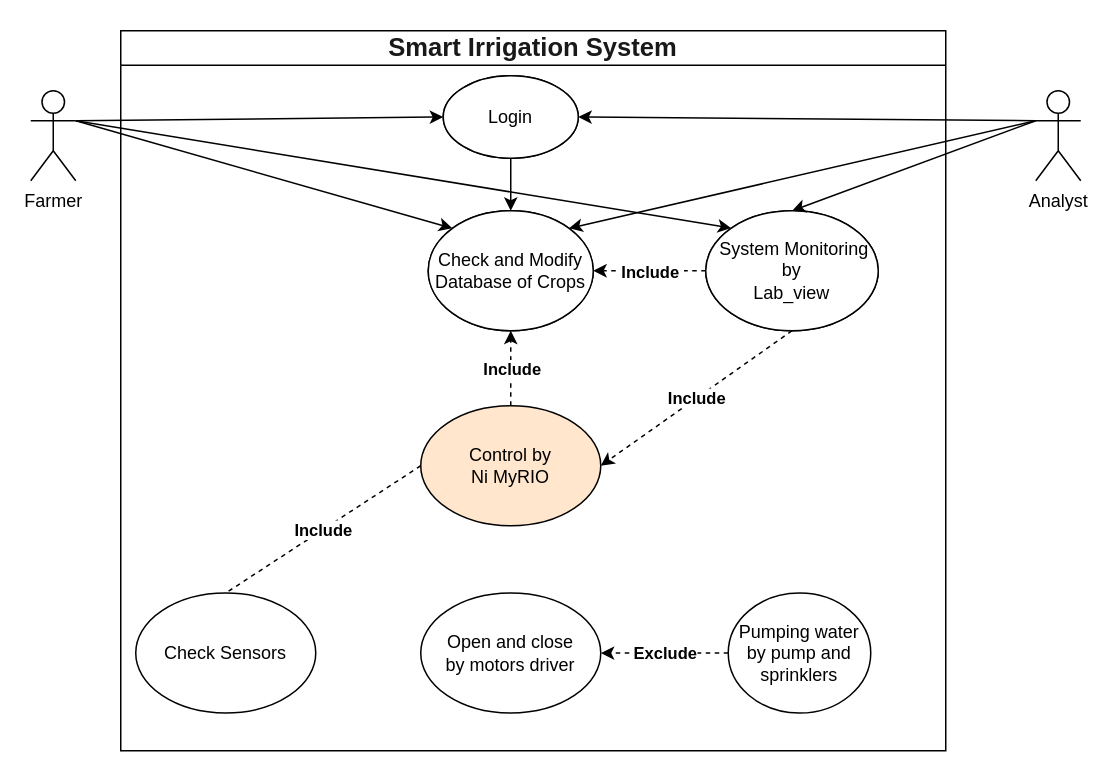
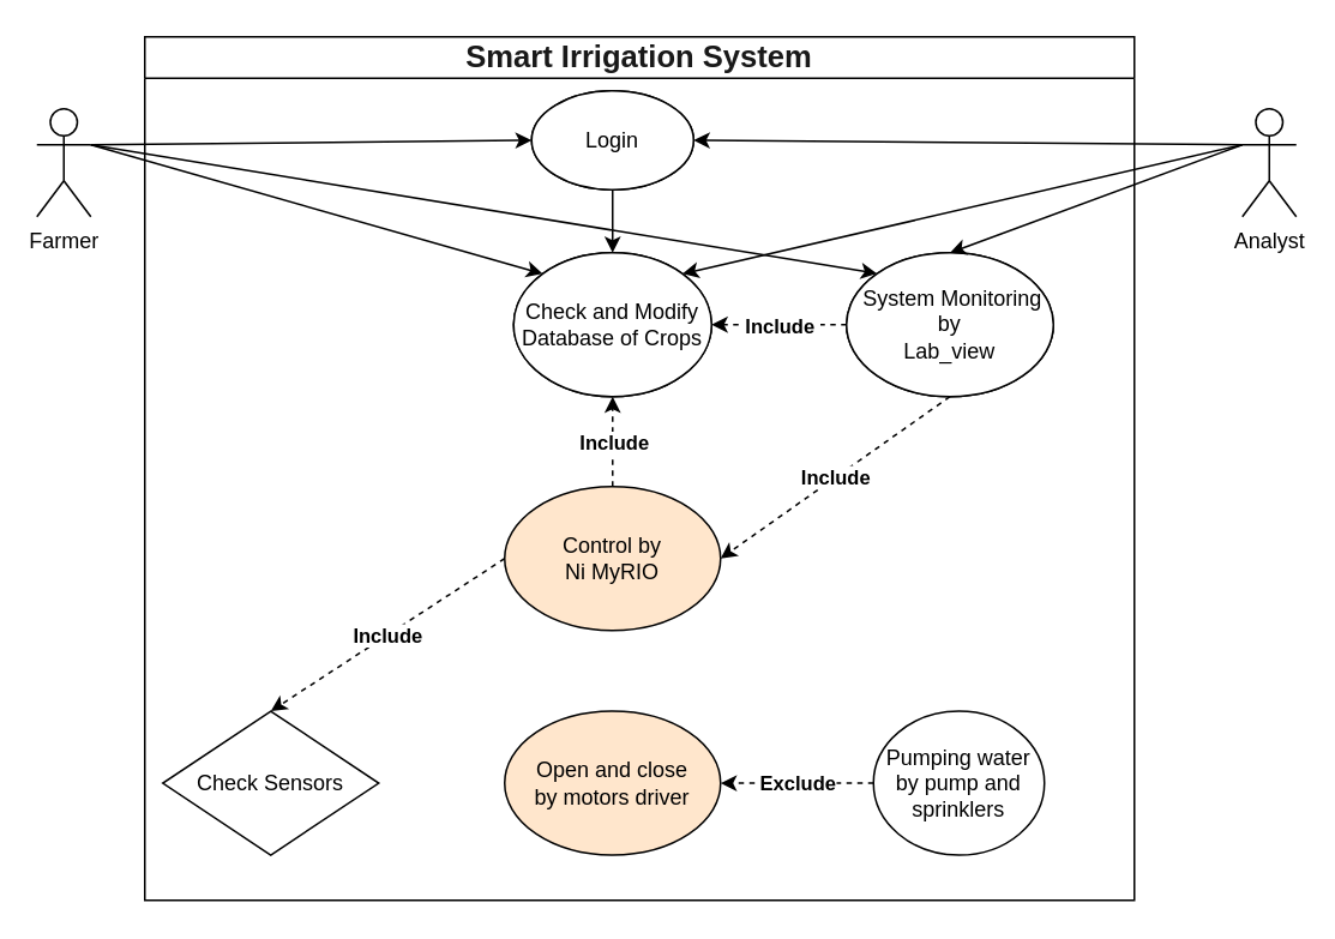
  <mxCell id="0" />
  <mxCell id="1" parent="0" />
- <mxCell id="2" value="Open and close&lt;br&gt;by motors driver" style="ellipse;whiteSpace=wrap;html=1;" parent="1" vertex="1"><mxGeometry x="280" y="394.87" width="120" height="80" as="geometry" /></mxCell>
- <mxCell id="3" value="Check Sensors" style="ellipse;whiteSpace=wrap;html=1;" parent="1" vertex="1"><mxGeometry x="90" y="394.87" width="120" height="80" as="geometry" /></mxCell>
+ <mxCell id="2" value="Open and close&lt;br&gt;by motors driver" style="ellipse;whiteSpace=wrap;html=1;fillColor=#ffe6cc;" parent="1" vertex="1"><mxGeometry x="280" y="394.87" width="120" height="80" as="geometry" /></mxCell>
+ <mxCell id="3" value="Check Sensors" style="rhombus;whiteSpace=wrap;html=1;" parent="1" vertex="1"><mxGeometry x="90" y="394.87" width="120" height="80" as="geometry" /></mxCell>
  <mxCell id="4" value="Pumping water&lt;br&gt;by pump and&lt;br&gt;sprinklers" style="ellipse;whiteSpace=wrap;html=1;" parent="1" vertex="1"><mxGeometry x="485" y="394.87" width="95" height="80" as="geometry" /></mxCell>
  <mxCell id="5" value="Farmer" style="shape=umlActor;verticalLabelPosition=bottom;verticalAlign=top;html=1;outlineConnect=0;" vertex="1" parent="1"><mxGeometry x="20" y="60" width="30" height="60" as="geometry" /></mxCell>
  <mxCell id="6" value="Analyst" style="shape=umlActor;verticalLabelPosition=bottom;verticalAlign=top;html=1;outlineConnect=0;" vertex="1" parent="1"><mxGeometry x="690" y="60" width="30" height="60" as="geometry" /></mxCell>
  <mxCell id="7" value="&lt;span style=&quot;font-family:'Arial'; font-size:12.8pt; color:#191919;&quot;&gt;Smart Irrigation System&lt;/span&gt;" style="swimlane;whiteSpace=wrap;html=1;fontSize=14;" vertex="1" parent="1"><mxGeometry x="80" y="20" width="550" height="480" as="geometry" /></mxCell>
  <mxCell id="8" value="Control by&lt;br&gt;Ni MyRIO" style="ellipse;whiteSpace=wrap;html=1;fillColor=#ffe6cc;" parent="7" vertex="1"><mxGeometry x="200" y="250" width="120" height="80" as="geometry" /></mxCell>
  <mxCell id="9" value="Check and Modify&lt;br style=&quot;border-color: var(--border-color);&quot;&gt;Database of Crops" style="ellipse;whiteSpace=wrap;html=1;" vertex="1" parent="7"><mxGeometry x="205" y="120" width="110" height="80" as="geometry" /></mxCell>
  <mxCell id="10" value="" style="endArrow=classic;html=1;rounded=0;dashed=1;entryX=0.5;entryY=1;entryDx=0;entryDy=0;exitX=0.5;exitY=0;exitDx=0;exitDy=0;" edge="1" parent="7" source="8" target="9"><mxGeometry relative="1" as="geometry"><mxPoint x="120" y="160" as="sourcePoint" /><mxPoint x="205" y="150" as="targetPoint" /></mxGeometry></mxCell>
  <mxCell id="11" value="&amp;nbsp;Include&amp;nbsp;" style="edgeLabel;resizable=0;html=1;align=center;verticalAlign=middle;fontStyle=1" connectable="0" vertex="1" parent="10"><mxGeometry relative="1" as="geometry" /></mxCell>
  <mxCell id="12" value="&lt;span dir=&quot;RTL&quot;&gt;&lt;/span&gt;&lt;span dir=&quot;RTL&quot;&gt;&lt;/span&gt;&lt;span dir=&quot;RTL&quot;&gt;&lt;span dir=&quot;RTL&quot;&gt;&lt;/span&gt;&lt;span dir=&quot;RTL&quot;&gt;&lt;/span&gt;&amp;nbsp;&lt;/span&gt;&lt;span dir=&quot;RTL&quot;&gt;&lt;/span&gt;&lt;span dir=&quot;RTL&quot;&gt;&lt;/span&gt;&lt;span dir=&quot;RTL&quot;&gt;&lt;span dir=&quot;RTL&quot;&gt;&lt;/span&gt;&lt;span dir=&quot;RTL&quot;&gt;&lt;/span&gt;&amp;nbsp;&lt;/span&gt;&lt;span dir=&quot;RTL&quot;&gt;&lt;/span&gt;&lt;span dir=&quot;RTL&quot;&gt;&lt;/span&gt;&lt;span dir=&quot;RTL&quot;&gt;&lt;span dir=&quot;RTL&quot;&gt;&lt;/span&gt;&lt;span dir=&quot;RTL&quot;&gt;&lt;/span&gt;&amp;nbsp;System Monitoring by&lt;br&gt;&lt;/span&gt;Lab_view" style="ellipse;whiteSpace=wrap;html=1;" vertex="1" parent="7"><mxGeometry x="390" y="120" width="115" height="80" as="geometry" /></mxCell>
  <mxCell id="13" value="" style="endArrow=classic;html=1;rounded=0;dashed=1;entryX=1;entryY=0.5;entryDx=0;entryDy=0;exitX=0.5;exitY=1;exitDx=0;exitDy=0;" edge="1" parent="7" source="12" target="8"><mxGeometry relative="1" as="geometry"><mxPoint x="190" y="320" as="sourcePoint" /><mxPoint x="190" y="270" as="targetPoint" /></mxGeometry></mxCell>
  <mxCell id="14" value="&amp;nbsp;Include&amp;nbsp;" style="edgeLabel;resizable=0;html=1;align=center;verticalAlign=middle;fontStyle=1" connectable="0" vertex="1" parent="13"><mxGeometry relative="1" as="geometry" /></mxCell>
  <mxCell id="15" value="" style="endArrow=classic;html=1;rounded=0;dashed=1;entryX=1;entryY=0.5;entryDx=0;entryDy=0;exitX=0;exitY=0.5;exitDx=0;exitDy=0;" edge="1" parent="7" source="12" target="9"><mxGeometry relative="1" as="geometry"><mxPoint x="260" y="250" as="sourcePoint" /><mxPoint x="-1440" y="-285" as="targetPoint" /></mxGeometry></mxCell>
  <mxCell id="16" value="&amp;nbsp;Include&amp;nbsp;" style="edgeLabel;resizable=0;html=1;align=center;verticalAlign=middle;fontStyle=1" connectable="0" vertex="1" parent="15"><mxGeometry relative="1" as="geometry" /></mxCell>
  <mxCell id="17" value="Login" style="ellipse;whiteSpace=wrap;html=1;fontStyle=0" vertex="1" parent="7"><mxGeometry x="215" y="30" width="90" height="55" as="geometry" /></mxCell>
  <mxCell id="18" value="Check and Modify&lt;br style=&quot;border-color: var(--border-color);&quot;&gt;Database of Crops" style="ellipse;whiteSpace=wrap;html=1;" vertex="1" parent="7"><mxGeometry x="205" y="120" width="110" height="80" as="geometry" /></mxCell>
  <mxCell id="19" value="&lt;span dir=&quot;RTL&quot;&gt;&lt;/span&gt;&lt;span dir=&quot;RTL&quot;&gt;&lt;/span&gt;&lt;span dir=&quot;RTL&quot;&gt;&lt;span dir=&quot;RTL&quot;&gt;&lt;/span&gt;&lt;span dir=&quot;RTL&quot;&gt;&lt;/span&gt;&amp;nbsp;&lt;/span&gt;&lt;span dir=&quot;RTL&quot;&gt;&lt;/span&gt;&lt;span dir=&quot;RTL&quot;&gt;&lt;/span&gt;&lt;span dir=&quot;RTL&quot;&gt;&lt;span dir=&quot;RTL&quot;&gt;&lt;/span&gt;&lt;span dir=&quot;RTL&quot;&gt;&lt;/span&gt;&amp;nbsp;&lt;/span&gt;&lt;span dir=&quot;RTL&quot;&gt;&lt;/span&gt;&lt;span dir=&quot;RTL&quot;&gt;&lt;/span&gt;&lt;span dir=&quot;RTL&quot;&gt;&lt;span dir=&quot;RTL&quot;&gt;&lt;/span&gt;&lt;span dir=&quot;RTL&quot;&gt;&lt;/span&gt;&amp;nbsp;System Monitoring by&lt;br&gt;&lt;/span&gt;Lab_view" style="ellipse;whiteSpace=wrap;html=1;" vertex="1" parent="7"><mxGeometry x="390" y="120" width="115" height="80" as="geometry" /></mxCell>
  <mxCell id="20" value="Login" style="ellipse;whiteSpace=wrap;html=1;fontStyle=0" vertex="1" parent="1"><mxGeometry x="295" y="50" width="90" height="55" as="geometry" /></mxCell>
  <mxCell id="21" value="" style="endArrow=classic;html=1;rounded=0;exitX=0.5;exitY=1;exitDx=0;exitDy=0;entryX=0.5;entryY=0;entryDx=0;entryDy=0;" edge="1" parent="1" source="20" target="9"><mxGeometry width="50" height="50" relative="1" as="geometry"><mxPoint x="-1610" y="-500" as="sourcePoint" /><mxPoint x="-1610" y="-440" as="targetPoint" /></mxGeometry></mxCell>
- <mxCell id="22" value="" style="endArrow=none;html=1;rounded=0;dashed=1;entryX=0.5;entryY=0;entryDx=0;entryDy=0;exitX=0;exitY=0.5;exitDx=0;exitDy=0;" edge="1" parent="1" source="8" target="3"><mxGeometry relative="1" as="geometry"><mxPoint x="550" y="394.87" as="sourcePoint" /><mxPoint x="705" y="304.87" as="targetPoint" /></mxGeometry></mxCell>
+ <mxCell id="22" value="" style="endArrow=classic;html=1;rounded=0;dashed=1;entryX=0.5;entryY=0;entryDx=0;entryDy=0;exitX=0;exitY=0.5;exitDx=0;exitDy=0;" edge="1" parent="1" source="8" target="3"><mxGeometry relative="1" as="geometry"><mxPoint x="550" y="394.87" as="sourcePoint" /><mxPoint x="705" y="304.87" as="targetPoint" /></mxGeometry></mxCell>
  <mxCell id="23" value="Include" style="edgeLabel;resizable=0;html=1;align=center;verticalAlign=middle;fontStyle=1" connectable="0" vertex="1" parent="22"><mxGeometry relative="1" as="geometry" /></mxCell>
  <mxCell id="24" value="" style="endArrow=classic;html=1;rounded=0;dashed=1;entryX=1;entryY=0.5;entryDx=0;entryDy=0;exitX=0;exitY=0.5;exitDx=0;exitDy=0;" edge="1" parent="1" source="4" target="2"><mxGeometry relative="1" as="geometry"><mxPoint x="430" y="374.87" as="sourcePoint" /><mxPoint x="430" y="444.87" as="targetPoint" /></mxGeometry></mxCell>
  <mxCell id="25" value="Exclude" style="edgeLabel;resizable=0;html=1;align=center;verticalAlign=middle;fontStyle=1" connectable="0" vertex="1" parent="24"><mxGeometry relative="1" as="geometry" /></mxCell>
  <mxCell id="26" value="" style="endArrow=classic;html=1;rounded=0;exitX=1;exitY=0.333;exitDx=0;exitDy=0;exitPerimeter=0;entryX=0;entryY=0.5;entryDx=0;entryDy=0;" edge="1" parent="1" source="5" target="20"><mxGeometry width="50" height="50" relative="1" as="geometry"><mxPoint x="250" y="280" as="sourcePoint" /><mxPoint x="300" y="230" as="targetPoint" /></mxGeometry></mxCell>
  <mxCell id="27" value="" style="endArrow=classic;html=1;rounded=0;entryX=0;entryY=0;entryDx=0;entryDy=0;" edge="1" parent="1" target="9"><mxGeometry width="50" height="50" relative="1" as="geometry"><mxPoint x="50" y="80" as="sourcePoint" /><mxPoint x="170" y="160" as="targetPoint" /></mxGeometry></mxCell>
  <mxCell id="28" value="" style="endArrow=classic;html=1;rounded=0;entryX=0;entryY=0;entryDx=0;entryDy=0;" edge="1" parent="1" target="12"><mxGeometry width="50" height="50" relative="1" as="geometry"><mxPoint x="50" y="80" as="sourcePoint" /><mxPoint x="400" y="180" as="targetPoint" /></mxGeometry></mxCell>
  <mxCell id="29" value="" style="endArrow=classic;html=1;rounded=0;exitX=0;exitY=0.333;exitDx=0;exitDy=0;exitPerimeter=0;entryX=1;entryY=0.5;entryDx=0;entryDy=0;" edge="1" parent="1" source="6" target="20"><mxGeometry width="50" height="50" relative="1" as="geometry"><mxPoint x="350" y="230" as="sourcePoint" /><mxPoint x="400" y="180" as="targetPoint" /></mxGeometry></mxCell>
  <mxCell id="30" value="" style="endArrow=classic;html=1;rounded=0;exitX=0;exitY=0.333;exitDx=0;exitDy=0;exitPerimeter=0;entryX=0.5;entryY=0;entryDx=0;entryDy=0;" edge="1" parent="1" source="6" target="12"><mxGeometry width="50" height="50" relative="1" as="geometry"><mxPoint x="350" y="230" as="sourcePoint" /><mxPoint x="400" y="180" as="targetPoint" /></mxGeometry></mxCell>
  <mxCell id="31" value="" style="endArrow=classic;html=1;rounded=0;exitX=0;exitY=0.333;exitDx=0;exitDy=0;exitPerimeter=0;entryX=1;entryY=0;entryDx=0;entryDy=0;" edge="1" parent="1" source="6" target="9"><mxGeometry width="50" height="50" relative="1" as="geometry"><mxPoint x="350" y="230" as="sourcePoint" /><mxPoint x="400" y="180" as="targetPoint" /></mxGeometry></mxCell>
